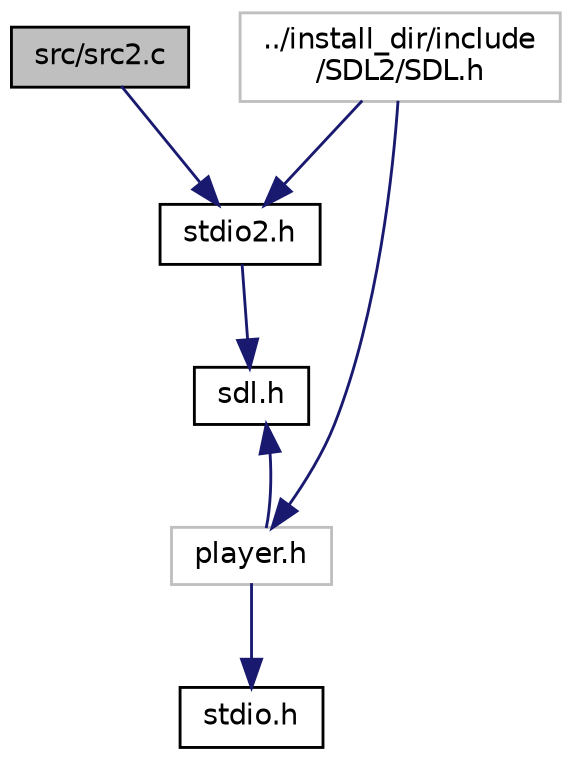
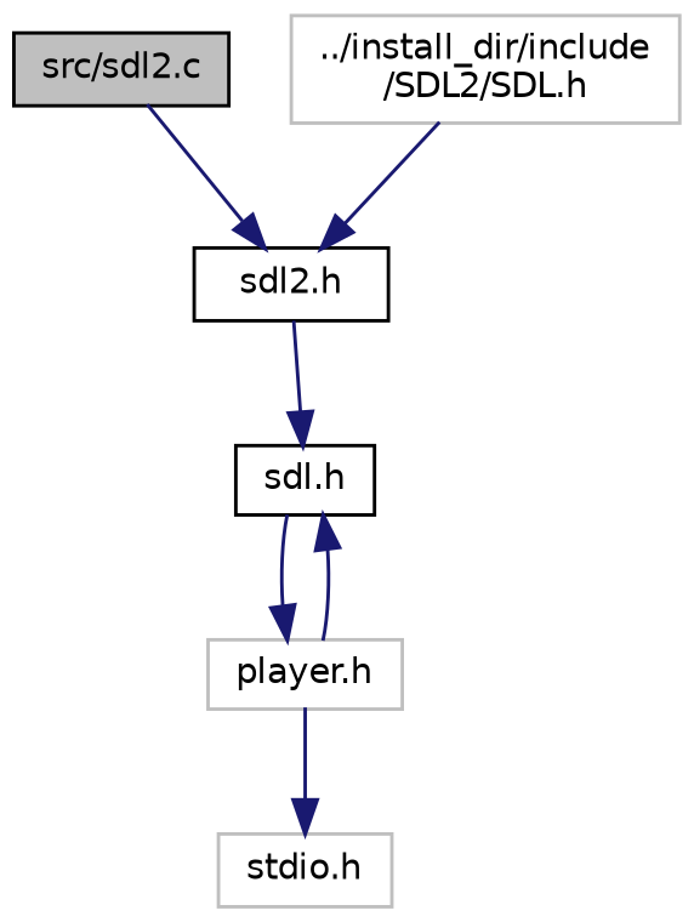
  digraph {
    node [color=black fillcolor=white fontname=Helvetica fontsize=10 shape=record style=filled]
    edge [color=midnightblue fontname=Helvetica fontsize=10 labelfontname=Helvetica labelfontsize=10 style=solid]
-   n1 [fillcolor=grey75 fontcolor=black height=0.2 label="src/src2.c" width=0.4]
-   n2 [height=0.2 label="stdio2.h" width=0.4]
+   n1 [fillcolor=grey75 fontcolor=black height=0.2 label="src/sdl2.c" width=0.4]
+   n2 [height=0.2 label="sdl2.h" width=0.4]
    n3 [height=0.2 label="sdl.h" width=0.4]
    n4 [color=grey75 height=0.2 label="../install_dir/include\l/SDL2/SDL.h" width=0.4]
    n5 [color=grey75 height=0.2 label="player.h" width=0.4]
-   n6 [height=0.2 label="stdio.h" width=0.4]
+   n6 [color=grey75 height=0.2 label="stdio.h" width=0.4]
    n1 -> n2
    n2 -> n3
-   n4 -> n5
+   n3 -> n5
    n4 -> n2
    n5 -> n3
    n5 -> n6
  }
